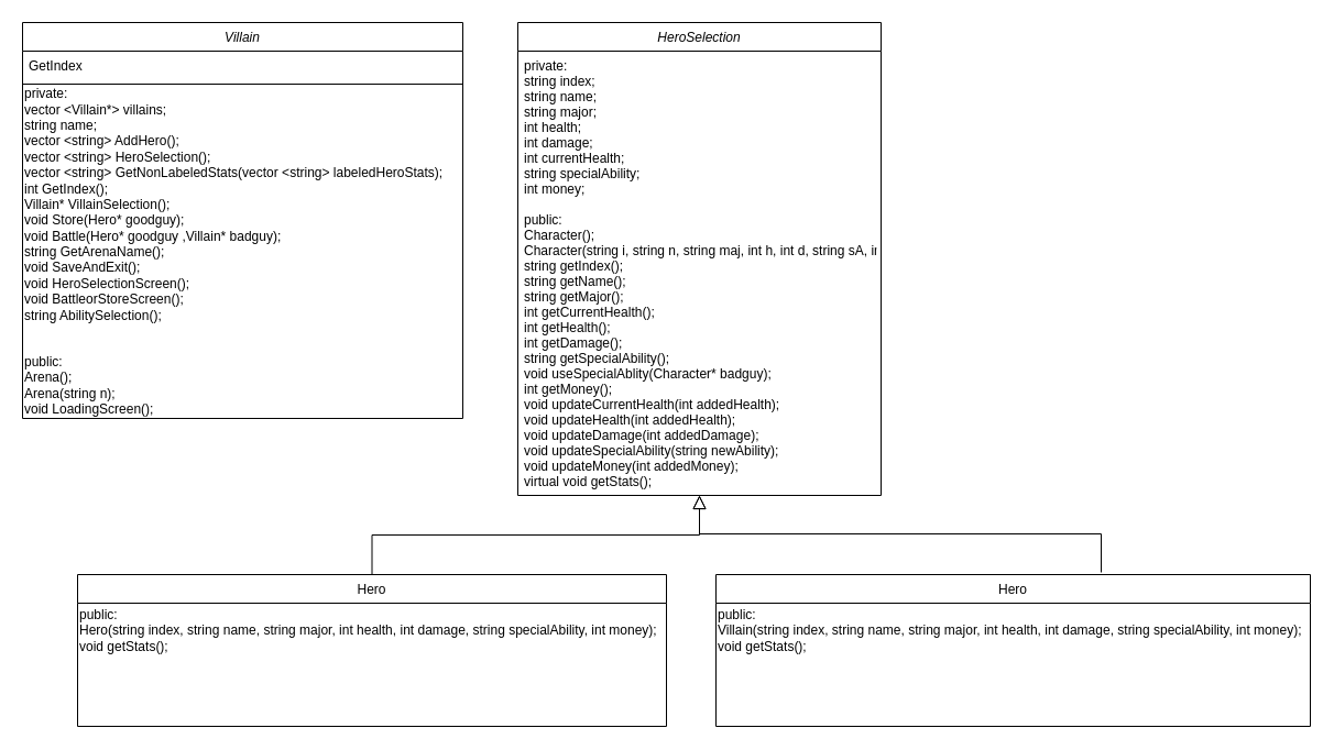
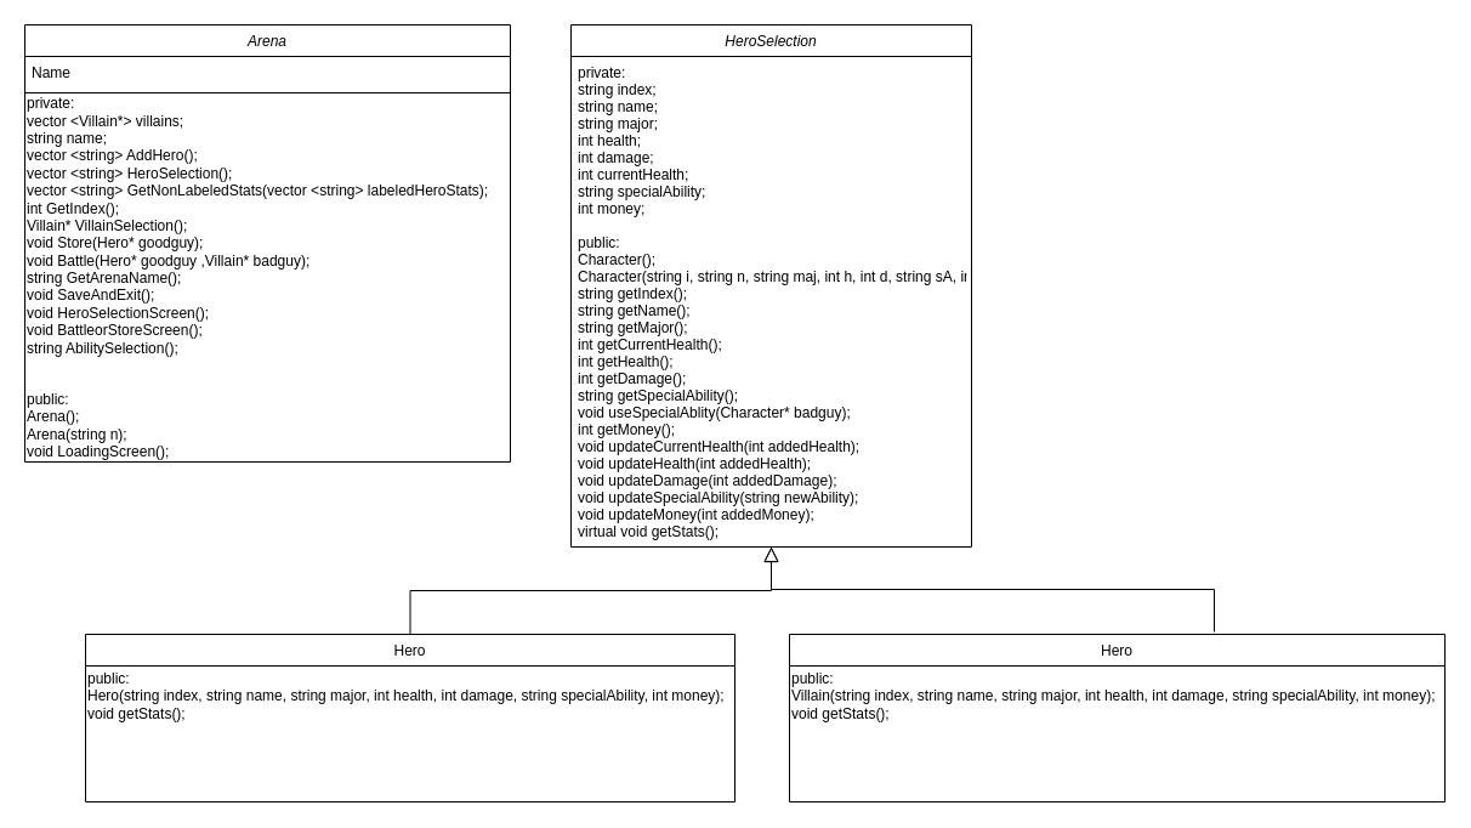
  <mxCell id="0" />
  <mxCell id="1" parent="0" />
  <mxCell id="2" value="HeroSelection" style="swimlane;fontStyle=2;align=center;verticalAlign=top;childLayout=stackLayout;horizontal=1;startSize=26;horizontalStack=0;resizeParent=1;resizeLast=0;collapsible=1;marginBottom=0;rounded=0;shadow=0;strokeWidth=1;" parent="1" vertex="1"><mxGeometry x="470" y="20" width="330" height="430" as="geometry"><mxRectangle x="230" y="140" width="160" height="26" as="alternateBounds" /></mxGeometry></mxCell>
  <mxCell id="3" value="private:&#10;&#09;string index;&#10;&#09;string name;&#10;&#09;string major;&#10;&#09;int health;&#10;&#09;int damage;&#10;&#09;int currentHealth;&#10;&#09;string specialAbility;&#10;&#09;int money;&#10;&#10;public:&#10;&#09;Character();&#10;&#09;Character(string i, string n, string maj, int h, int d, string sA, int mon);&#10;&#09;string getIndex();&#10;&#09;string getName();&#10;&#09;string getMajor();&#10;&#09;int getCurrentHealth();&#10;&#09;int getHealth();&#10;&#09;int getDamage();&#10;&#09;string getSpecialAbility();&#10;&#09;void useSpecialAblity(Character* badguy);&#10;&#09;int getMoney();&#10;&#09;void updateCurrentHealth(int addedHealth);&#10;&#09;void updateHealth(int addedHealth);&#10;&#09;void updateDamage(int addedDamage);&#10;&#09;void updateSpecialAbility(string newAbility);&#10;&#09;void updateMoney(int addedMoney);&#10;&#09;virtual void getStats();" style="text;align=left;verticalAlign=top;spacingLeft=4;spacingRight=4;overflow=hidden;rotatable=0;points=[[0,0.5],[1,0.5]];portConstraint=eastwest;" parent="2" vertex="1"><mxGeometry y="26" width="330" height="404" as="geometry" /></mxCell>
  <mxCell id="4" value="Hero" style="swimlane;fontStyle=0;align=center;verticalAlign=top;childLayout=stackLayout;horizontal=1;startSize=26;horizontalStack=0;resizeParent=1;resizeLast=0;collapsible=1;marginBottom=0;rounded=0;shadow=0;strokeWidth=1;" parent="1" vertex="1"><mxGeometry x="70" y="522" width="535" height="138" as="geometry"><mxRectangle x="130" y="380" width="160" height="26" as="alternateBounds" /></mxGeometry></mxCell>
  <mxCell id="5" value="&lt;div&gt;public:&lt;/div&gt;&lt;div&gt;&lt;span&gt;&#09;&lt;/span&gt;Hero(string index, string name, string major, int health, int damage, string specialAbility, int money);&lt;/div&gt;&lt;div&gt;&lt;span&gt;&#09;&lt;/span&gt;void getStats();&lt;/div&gt;" style="text;html=1;align=left;verticalAlign=middle;resizable=0;points=[];autosize=1;" parent="4" vertex="1"><mxGeometry y="26" width="535" height="50" as="geometry" /></mxCell>
  <mxCell id="6" value="" style="endArrow=block;endSize=10;endFill=0;shadow=0;strokeWidth=1;rounded=0;edgeStyle=elbowEdgeStyle;elbow=vertical;" parent="1" source="4" target="2" edge="1"><mxGeometry width="160" relative="1" as="geometry"><mxPoint x="450" y="343" as="sourcePoint" /><mxPoint x="450" y="343" as="targetPoint" /></mxGeometry></mxCell>
  <mxCell id="7" value="" style="endArrow=block;endSize=10;endFill=0;shadow=0;strokeWidth=1;rounded=0;edgeStyle=elbowEdgeStyle;elbow=vertical;" parent="1" target="2" edge="1"><mxGeometry width="160" relative="1" as="geometry"><mxPoint x="1000" y="520" as="sourcePoint" /><mxPoint x="560" y="411" as="targetPoint" /></mxGeometry></mxCell>
- <mxCell id="8" value="Villain" style="swimlane;fontStyle=2;align=center;verticalAlign=top;childLayout=stackLayout;horizontal=1;startSize=26;horizontalStack=0;resizeParent=1;resizeLast=0;collapsible=1;marginBottom=0;rounded=0;shadow=0;strokeWidth=1;" parent="1" vertex="1"><mxGeometry x="20" y="20" width="400" height="360" as="geometry"><mxRectangle x="230" y="140" width="160" height="26" as="alternateBounds" /></mxGeometry></mxCell>
- <mxCell id="9" value="GetIndex" style="text;align=left;verticalAlign=top;spacingLeft=4;spacingRight=4;overflow=hidden;rotatable=0;points=[[0,0.5],[1,0.5]];portConstraint=eastwest;" parent="8" vertex="1"><mxGeometry y="26" width="400" height="26" as="geometry" /></mxCell>
+ <mxCell id="8" value="Arena" style="swimlane;fontStyle=2;align=center;verticalAlign=top;childLayout=stackLayout;horizontal=1;startSize=26;horizontalStack=0;resizeParent=1;resizeLast=0;collapsible=1;marginBottom=0;rounded=0;shadow=0;strokeWidth=1;" parent="1" vertex="1"><mxGeometry x="20" y="20" width="400" height="360" as="geometry"><mxRectangle x="230" y="140" width="160" height="26" as="alternateBounds" /></mxGeometry></mxCell>
+ <mxCell id="9" value="Name" style="text;align=left;verticalAlign=top;spacingLeft=4;spacingRight=4;overflow=hidden;rotatable=0;points=[[0,0.5],[1,0.5]];portConstraint=eastwest;" parent="8" vertex="1"><mxGeometry y="26" width="400" height="26" as="geometry" /></mxCell>
  <mxCell id="10" value="" style="line;html=1;strokeWidth=1;align=left;verticalAlign=middle;spacingTop=-1;spacingLeft=3;spacingRight=3;rotatable=0;labelPosition=right;points=[];portConstraint=eastwest;" parent="8" vertex="1"><mxGeometry y="52" width="400" height="8" as="geometry" /></mxCell>
  <mxCell id="11" value="&lt;div&gt;private:&lt;/div&gt;&lt;div&gt;&lt;span&gt;&#09;&lt;/span&gt;vector &amp;lt;Villain*&amp;gt; villains;&lt;/div&gt;&lt;div&gt;&lt;span&gt;&#09;&lt;/span&gt;string name;&lt;/div&gt;&lt;div&gt;&lt;span&gt;&#09;&lt;/span&gt;vector &amp;lt;string&amp;gt; AddHero();&lt;/div&gt;&lt;div&gt;&lt;span&gt;&#09;&lt;/span&gt;vector &amp;lt;string&amp;gt; HeroSelection();&lt;/div&gt;&lt;div&gt;&lt;span&gt;&#09;&lt;/span&gt;vector &amp;lt;string&amp;gt; GetNonLabeledStats(vector &amp;lt;string&amp;gt; labeledHeroStats);&lt;/div&gt;&lt;div&gt;&lt;span&gt;&#09;&lt;/span&gt;int GetIndex();&lt;/div&gt;&lt;div&gt;&lt;span&gt;&#09;&lt;/span&gt;Villain* VillainSelection();&lt;/div&gt;&lt;div&gt;&lt;span&gt;&#09;&lt;/span&gt;void Store(Hero* goodguy);&lt;/div&gt;&lt;div&gt;&lt;span&gt;&#09;&lt;/span&gt;void Battle(Hero* goodguy ,Villain* badguy);&lt;/div&gt;&lt;div&gt;&lt;span&gt;&#09;&lt;/span&gt;string GetArenaName();&lt;/div&gt;&lt;div&gt;&lt;span&gt;&#09;&lt;/span&gt;void SaveAndExit();&lt;/div&gt;&lt;div&gt;&lt;span&gt;&#09;&lt;/span&gt;void HeroSelectionScreen();&lt;/div&gt;&lt;div&gt;&lt;span&gt;&#09;&lt;/span&gt;void BattleorStoreScreen();&lt;/div&gt;&lt;div&gt;&lt;span&gt;&#09;&lt;/span&gt;string AbilitySelection();&lt;/div&gt;&lt;div&gt;&lt;br&gt;&lt;/div&gt;&lt;div&gt;&lt;br&gt;&lt;/div&gt;" style="text;html=1;align=left;verticalAlign=middle;resizable=0;points=[];autosize=1;" parent="8" vertex="1"><mxGeometry y="60" width="400" height="240" as="geometry" /></mxCell>
  <mxCell id="12" value="&lt;div&gt;public:&lt;/div&gt;&lt;div&gt;&lt;span&gt;&#09;&lt;/span&gt;Arena();&lt;/div&gt;&lt;div&gt;&lt;span&gt;&#09;&lt;/span&gt;Arena(string n);&lt;/div&gt;&lt;div&gt;&lt;span&gt;&#09;&lt;/span&gt;void LoadingScreen();&lt;/div&gt;" style="text;html=1;align=left;verticalAlign=middle;resizable=0;points=[];autosize=1;" parent="8" vertex="1"><mxGeometry y="300" width="400" height="60" as="geometry" /></mxCell>
  <mxCell id="13" value="Hero" style="swimlane;fontStyle=0;align=center;verticalAlign=top;childLayout=stackLayout;horizontal=1;startSize=26;horizontalStack=0;resizeParent=1;resizeLast=0;collapsible=1;marginBottom=0;rounded=0;shadow=0;strokeWidth=1;" parent="1" vertex="1"><mxGeometry x="650" y="522" width="540" height="138" as="geometry"><mxRectangle x="130" y="380" width="160" height="26" as="alternateBounds" /></mxGeometry></mxCell>
  <mxCell id="14" value="&lt;div&gt;public:&lt;/div&gt;&lt;div&gt;&lt;span&gt;&#09;&lt;/span&gt;Villain(string index, string name, string major, int health, int damage, string specialAbility, int money);&lt;/div&gt;&lt;div&gt;&lt;span&gt;&#09;&lt;/span&gt;void getStats();&lt;/div&gt;" style="text;html=1;align=left;verticalAlign=middle;resizable=0;points=[];autosize=1;" parent="13" vertex="1"><mxGeometry y="26" width="540" height="50" as="geometry" /></mxCell>
